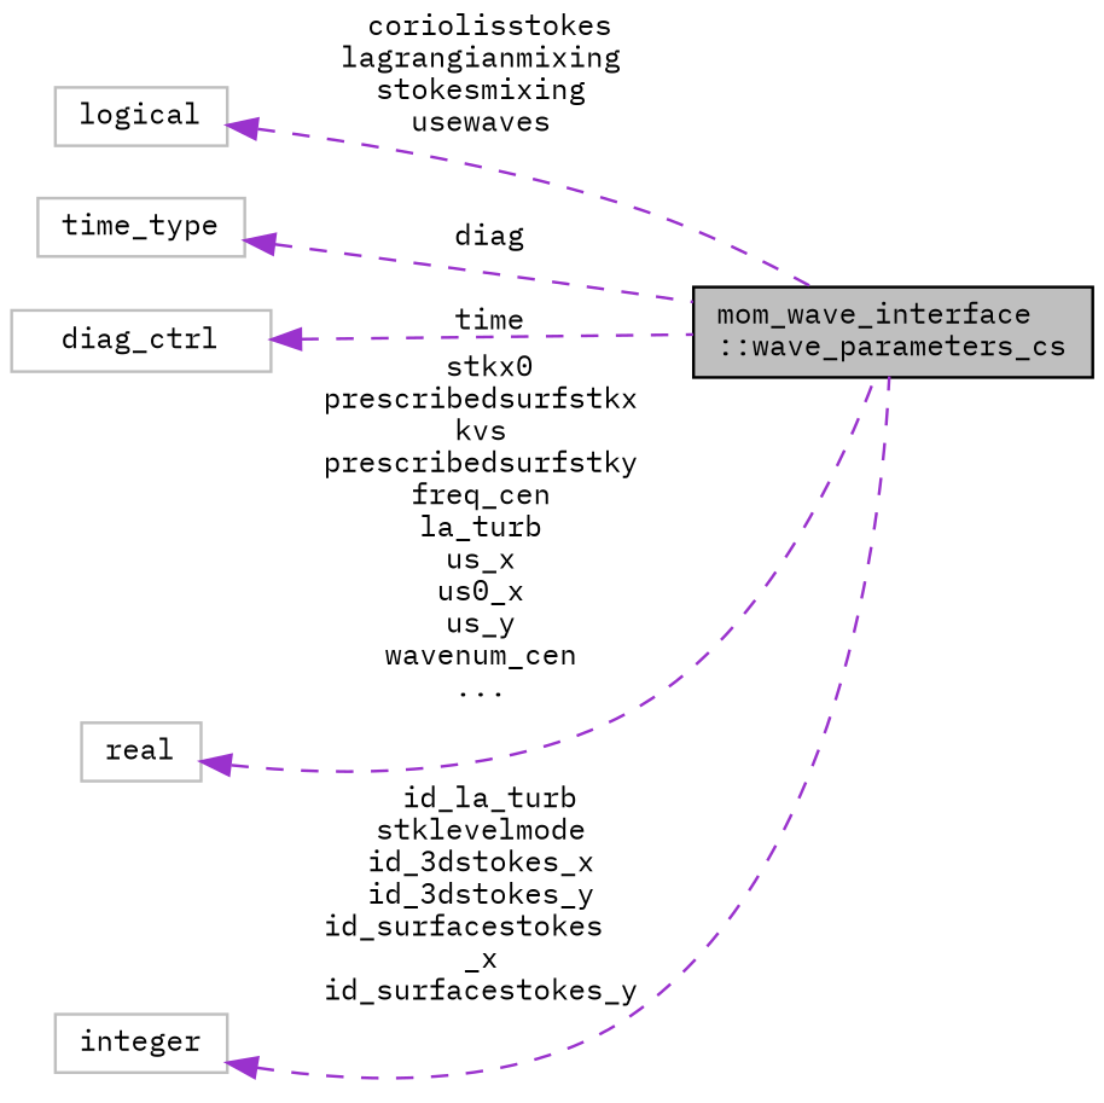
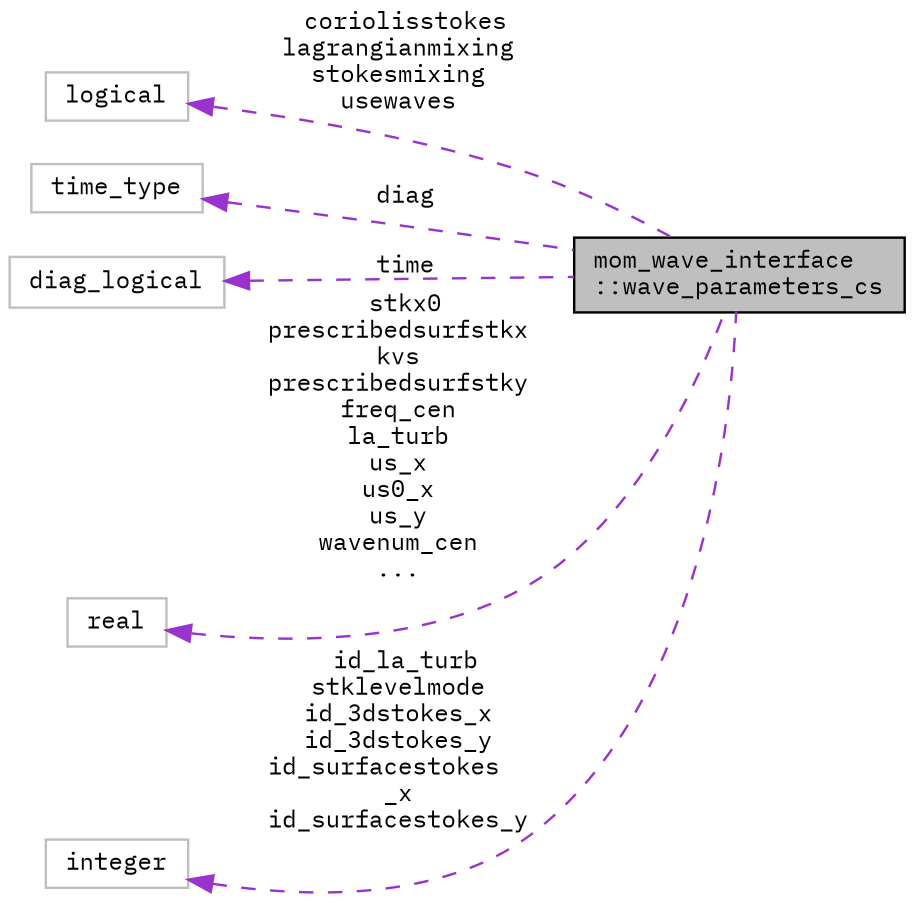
  digraph {
    fontname="IBM Plex Mono"
    rankdir=LR
    node [color=grey75 fillcolor=white fontname="IBM Plex Mono" fontsize=10 shape=record style=filled]
    edge [color=darkorchid3 dir=back fontname="IBM Plex Mono" fontsize=10 labelfontname=Helvetica labelfontsize=10 style=dashed]
    n1 [color=black fillcolor=grey75 fontcolor=black height=0.2 label="mom_wave_interface\l::wave_parameters_cs" width=0.4]
    n2 [height=0.2 label=logical width=0.4]
    n3 [height=0.2 label=time_type width=0.4]
-   n4 [height=0.2 label=diag_ctrl width=0.4]
+   n4 [height=0.2 label=diag_logical width=0.4]
    n5 [height=0.2 label=real width=0.4]
    n6 [height=0.2 label=integer width=0.4]
    n2 -> n1 [label=" coriolisstokes\nlagrangianmixing\nstokesmixing\nusewaves"]
    n3 -> n1 [label=" diag"]
    n4 -> n1 [label=" time"]
    n5 -> n1 [label=" stkx0\nprescribedsurfstkx\nkvs\nprescribedsurfstky\nfreq_cen\nla_turb\nus_x\nus0_x\nus_y\nwavenum_cen\n..."]
    n6 -> n1 [label=" id_la_turb\nstklevelmode\nid_3dstokes_x\nid_3dstokes_y\nid_surfacestokes\l_x\nid_surfacestokes_y"]
  }
